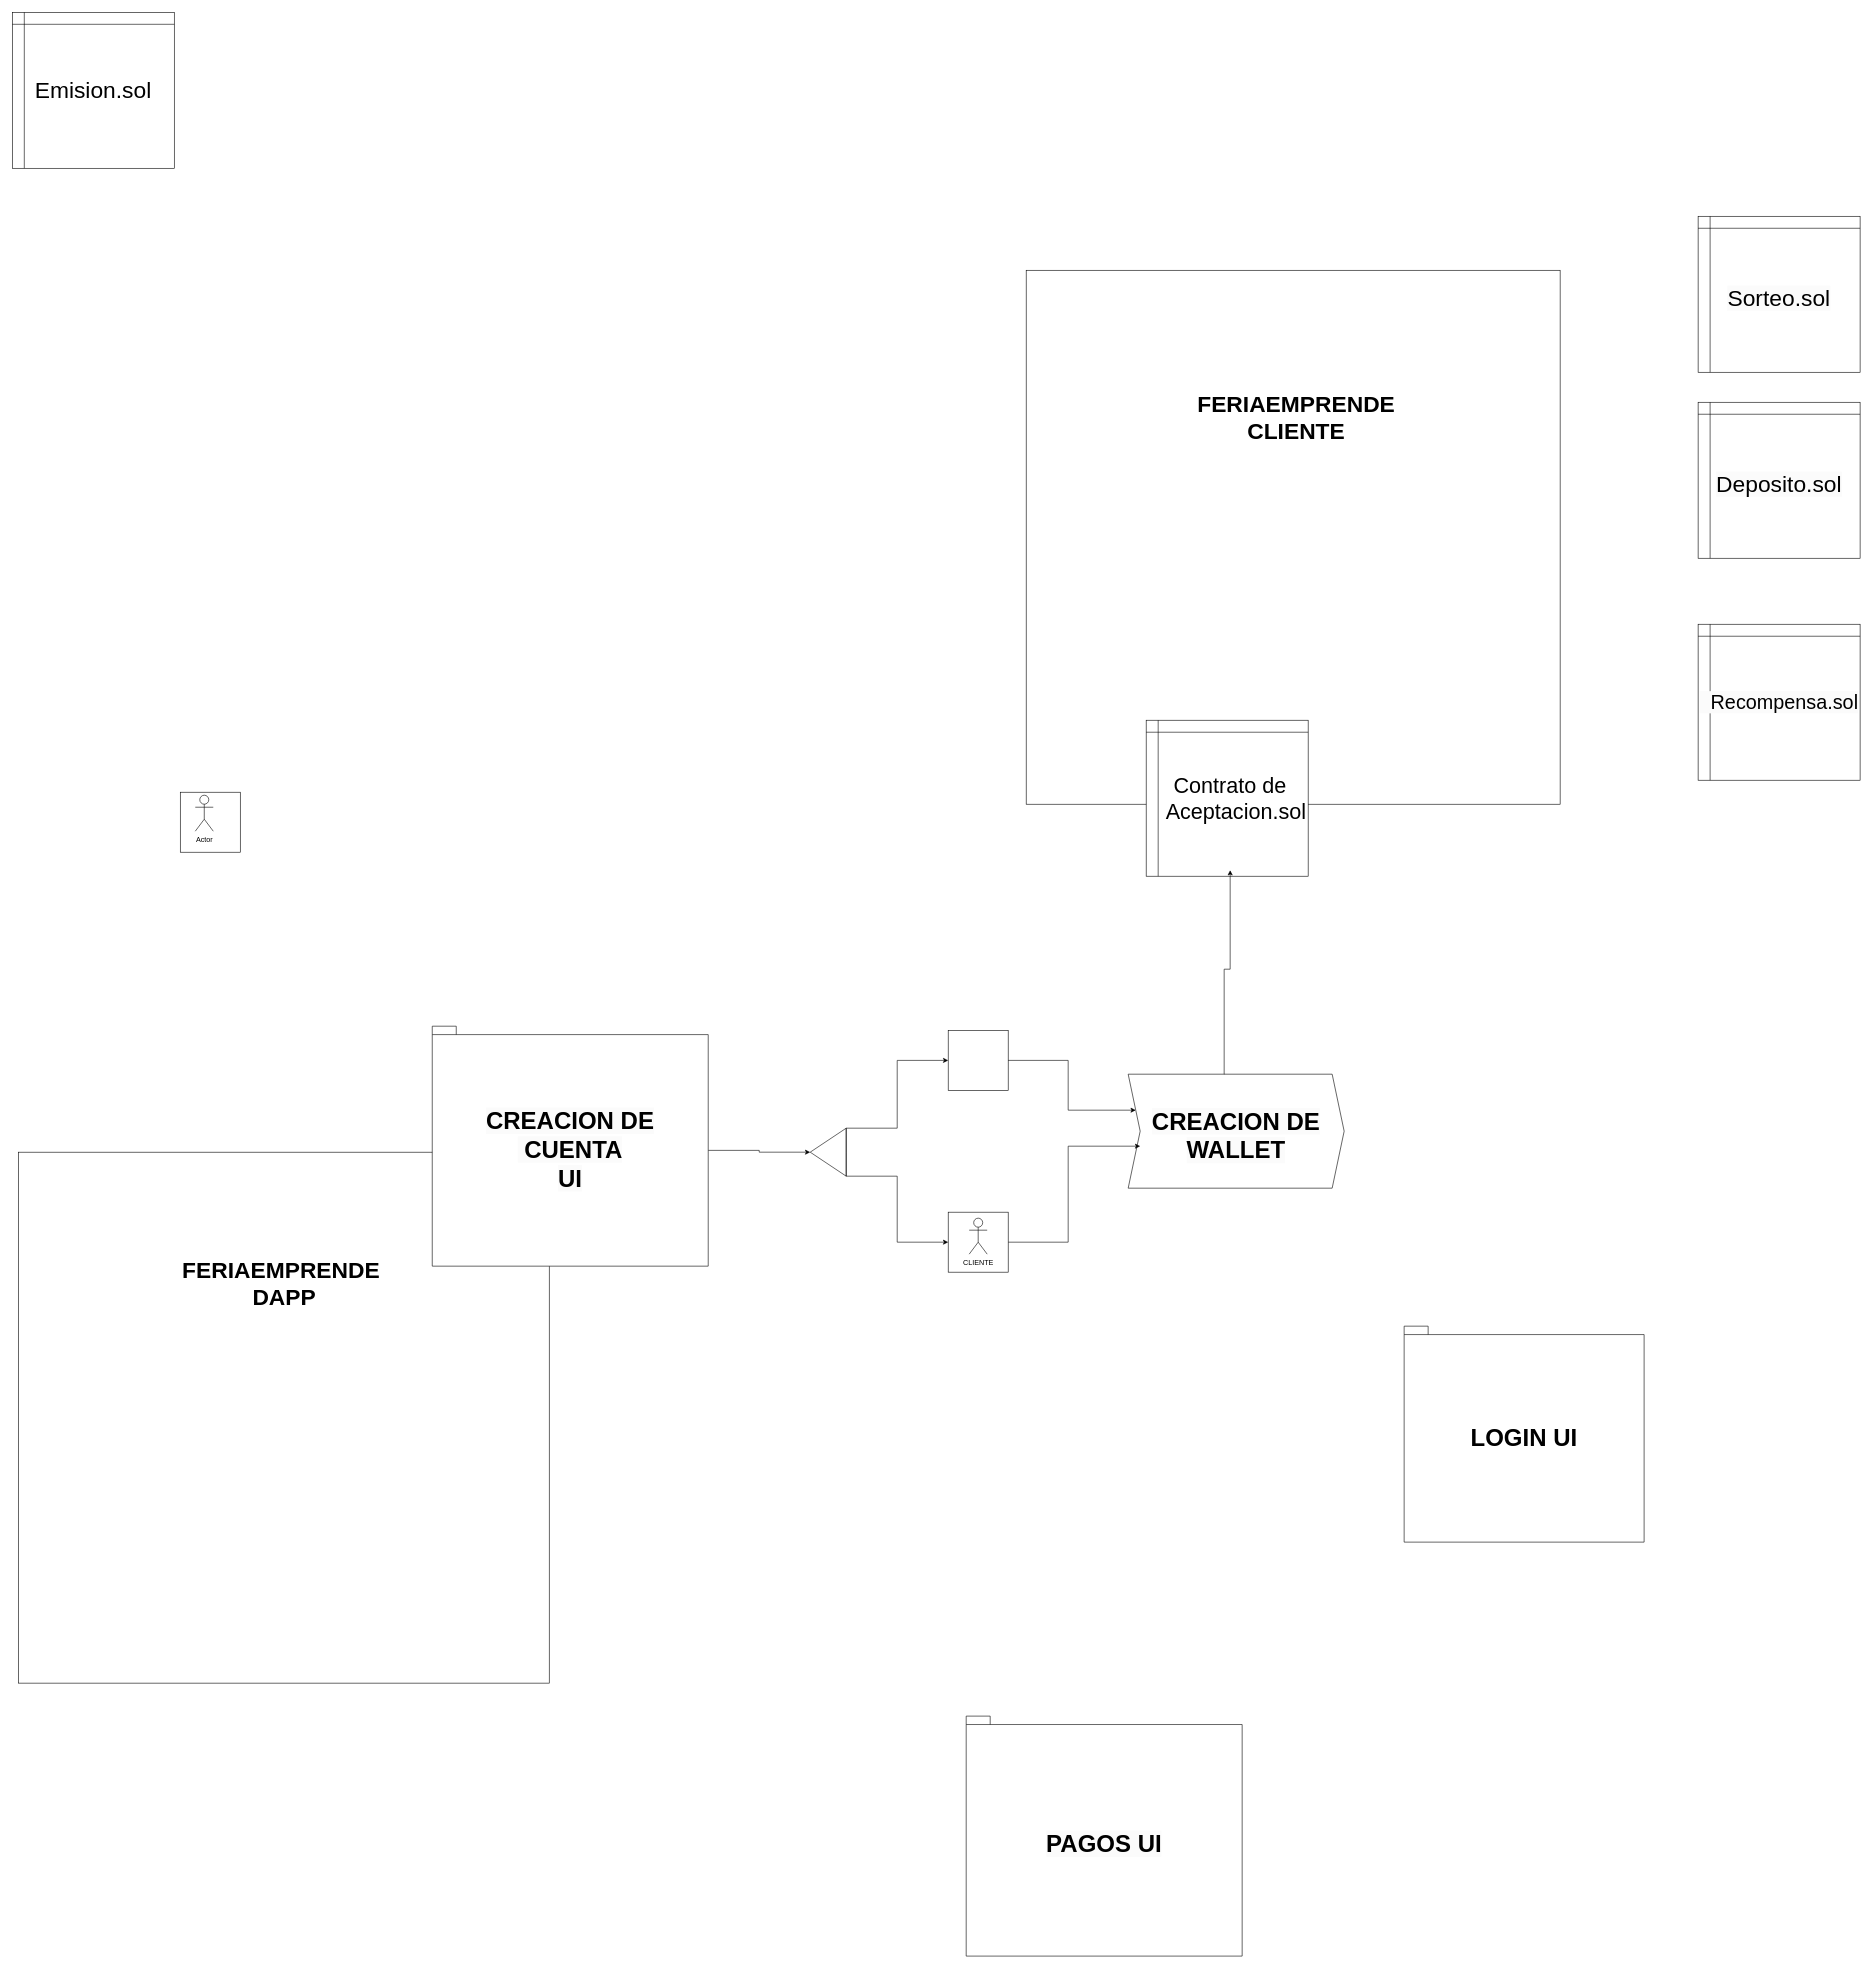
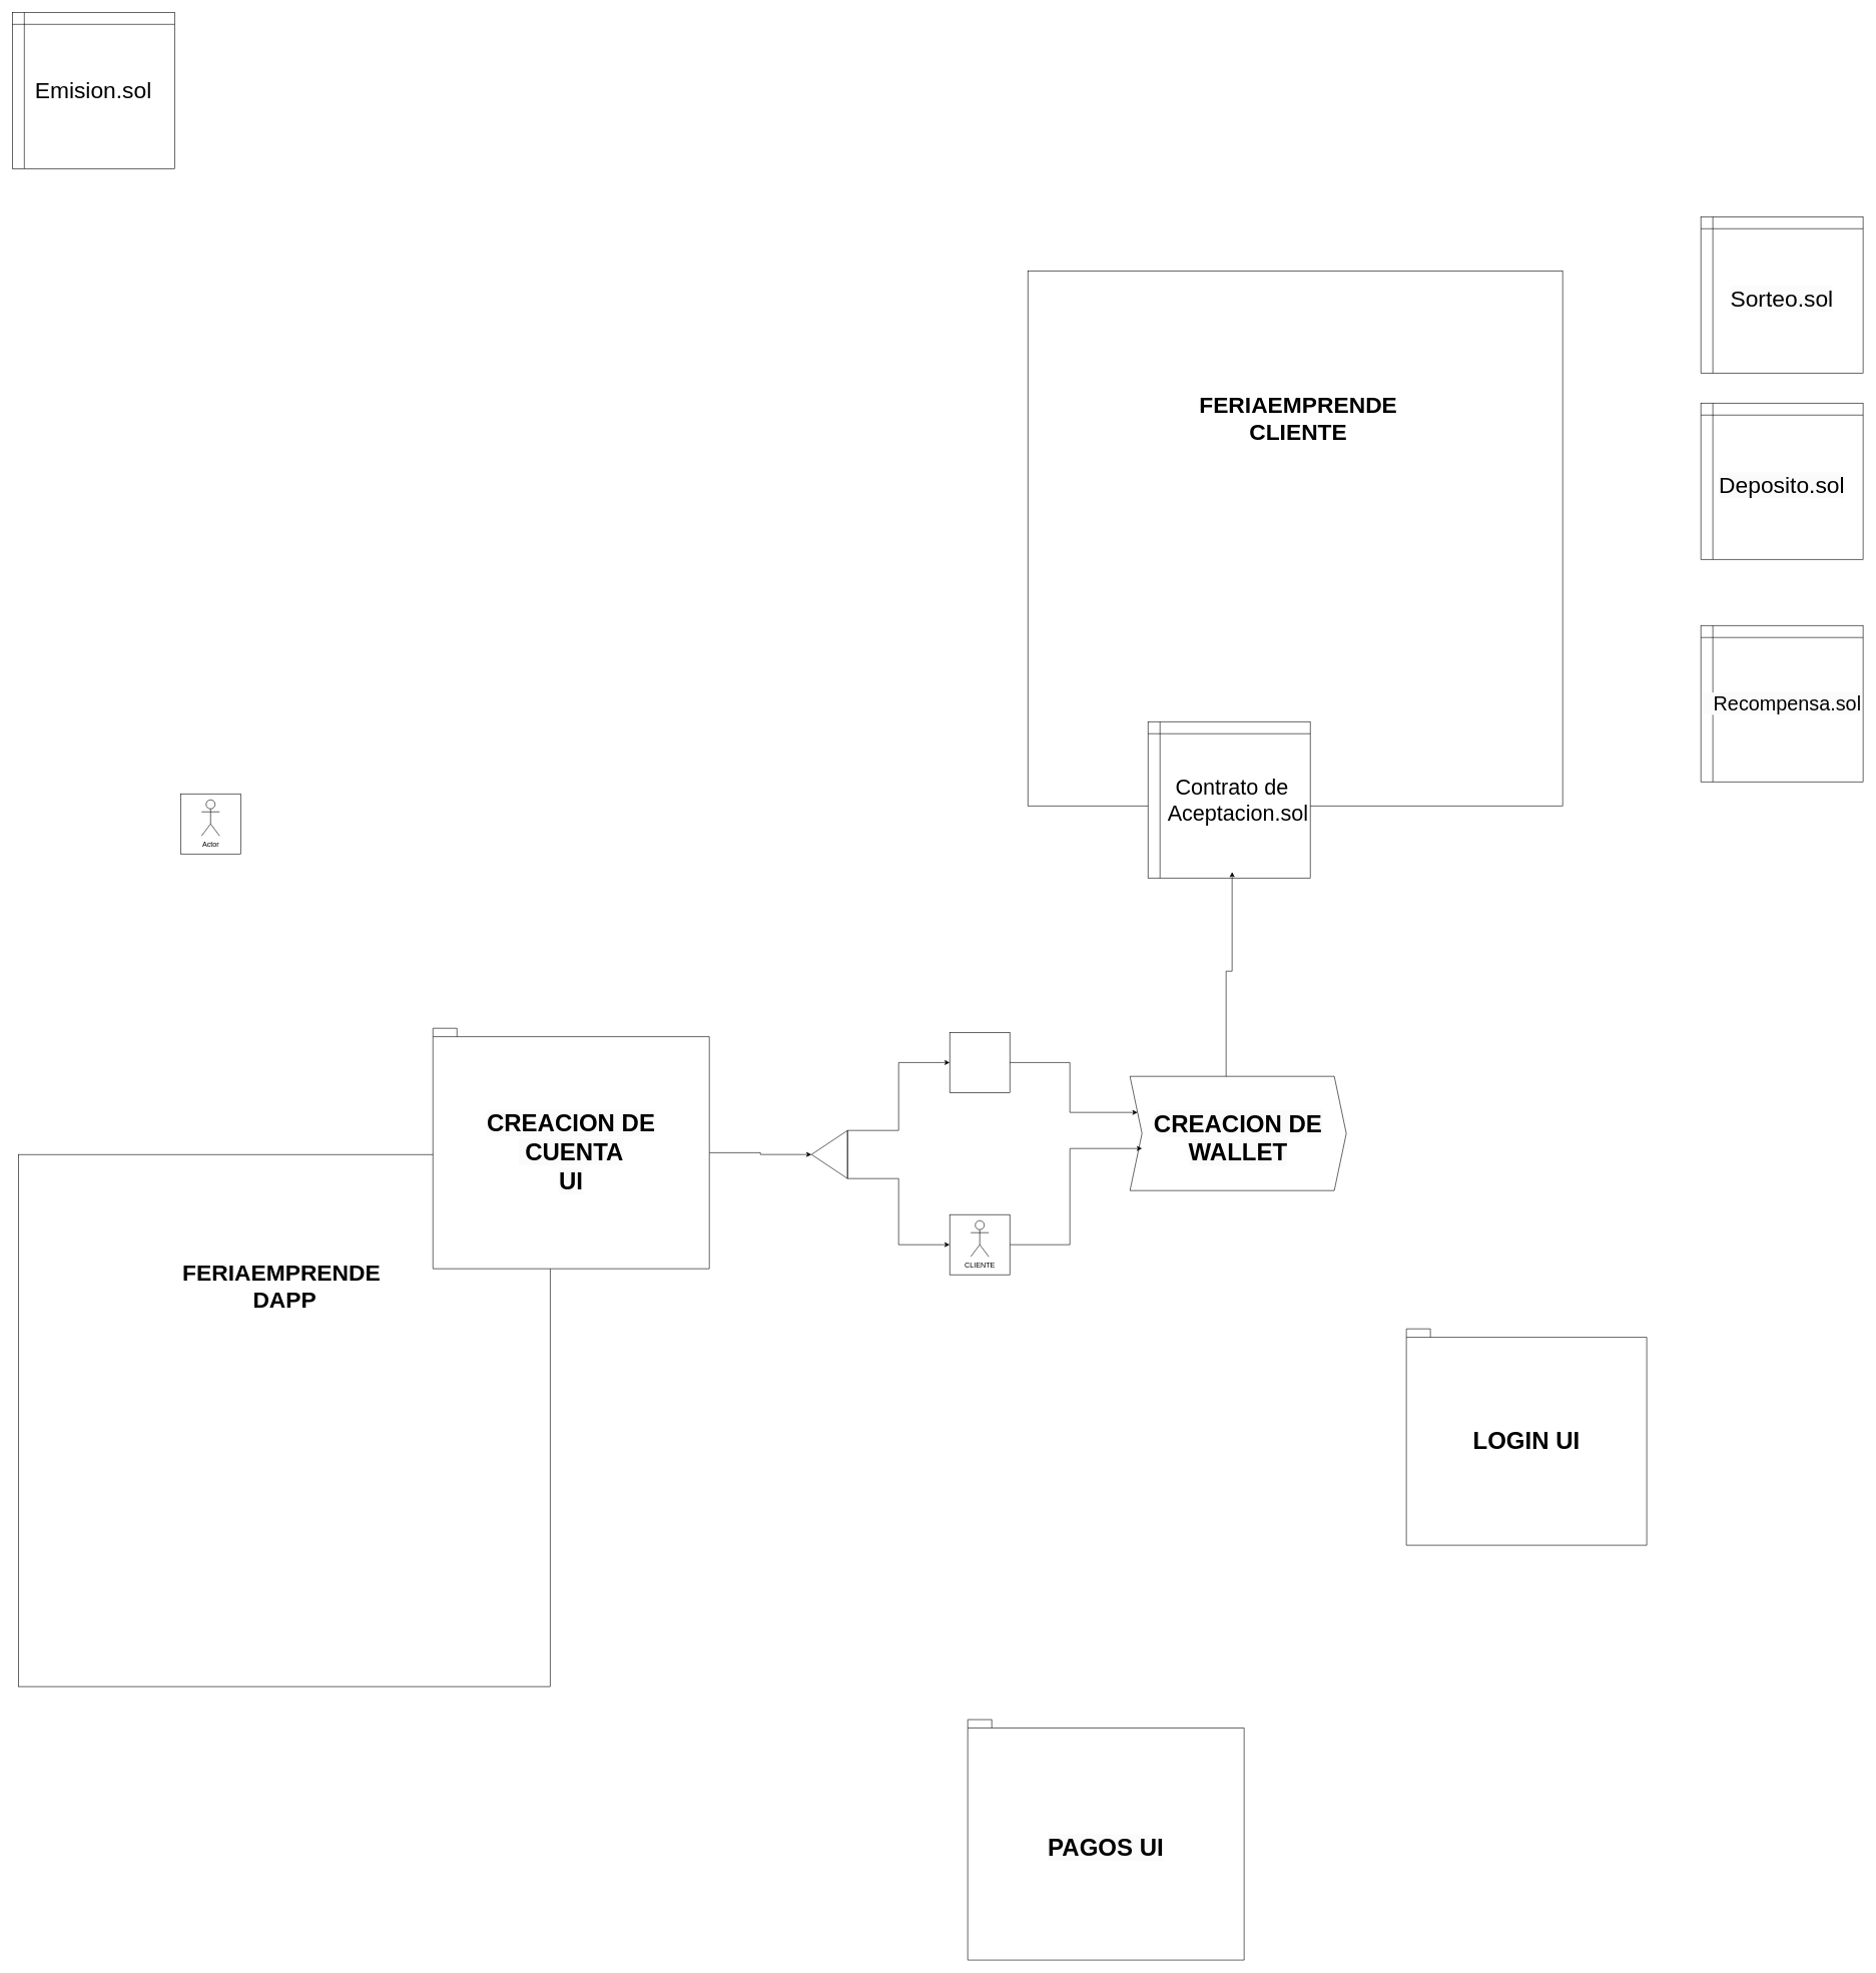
  <mxCell id="0" />
  <mxCell id="1" parent="0" />
  <mxCell id="2" value="" style="whiteSpace=wrap;html=1;aspect=fixed;" vertex="1" parent="1"><mxGeometry x="30" y="1920" width="885" height="885" as="geometry" /></mxCell>
  <mxCell id="3" value="&lt;font style=&quot;font-size: 38px;&quot;&gt;FERIAEMPRENDE&amp;nbsp;&lt;br&gt;DAPP&lt;/font&gt;" style="text;strokeColor=none;fillColor=none;html=1;fontSize=24;fontStyle=1;verticalAlign=middle;align=center;" vertex="1" parent="1"><mxGeometry x="267.5" y="2060" width="410" height="160" as="geometry" /></mxCell>
  <mxCell id="4" value="&lt;font style=&quot;font-size: 38px;&quot;&gt;Emision.sol&lt;br&gt;&lt;/font&gt;" style="shape=internalStorage;whiteSpace=wrap;html=1;backgroundOutline=1;" vertex="1" parent="1"><mxGeometry x="20" y="20" width="270" height="260" as="geometry" /></mxCell>
  <mxCell id="5" value="&lt;br&gt;&lt;span style=&quot;color: rgb(0, 0, 0); font-family: Helvetica; font-size: 38px; font-style: normal; font-variant-ligatures: normal; font-variant-caps: normal; font-weight: 400; letter-spacing: normal; orphans: 2; text-align: center; text-indent: 0px; text-transform: none; widows: 2; word-spacing: 0px; -webkit-text-stroke-width: 0px; background-color: rgb(251, 251, 251); text-decoration-thickness: initial; text-decoration-style: initial; text-decoration-color: initial; float: none; display: inline !important;&quot;&gt;Sorteo.sol&lt;/span&gt;&lt;br&gt;" style="shape=internalStorage;whiteSpace=wrap;html=1;backgroundOutline=1;" vertex="1" parent="1"><mxGeometry x="2830" y="360" width="270" height="260" as="geometry" /></mxCell>
  <mxCell id="6" value="&lt;br&gt;&lt;span style=&quot;color: rgb(0, 0, 0); font-family: Helvetica; font-size: 38px; font-style: normal; font-variant-ligatures: normal; font-variant-caps: normal; font-weight: 400; letter-spacing: normal; orphans: 2; text-align: center; text-indent: 0px; text-transform: none; widows: 2; word-spacing: 0px; -webkit-text-stroke-width: 0px; background-color: rgb(251, 251, 251); text-decoration-thickness: initial; text-decoration-style: initial; text-decoration-color: initial; float: none; display: inline !important;&quot;&gt;Deposito.sol&lt;/span&gt;&lt;br&gt;" style="shape=internalStorage;whiteSpace=wrap;html=1;backgroundOutline=1;" vertex="1" parent="1"><mxGeometry x="2830" y="670" width="270" height="260" as="geometry" /></mxCell>
  <mxCell id="7" value="&lt;font style=&quot;font-size: 33px;&quot;&gt;&lt;span style=&quot;border-color: var(--border-color); color: rgb(0, 0, 0); font-family: Helvetica; font-style: normal; font-variant-ligatures: normal; font-variant-caps: normal; font-weight: 400; letter-spacing: normal; orphans: 2; text-align: center; text-indent: 0px; text-transform: none; widows: 2; word-spacing: 0px; -webkit-text-stroke-width: 0px; text-decoration-thickness: initial; text-decoration-style: initial; text-decoration-color: initial; background-color: rgb(251, 251, 251); float: none; display: inline !important;&quot;&gt;&amp;nbsp; Recompensa.sol&lt;/span&gt;&lt;/font&gt;" style="shape=internalStorage;whiteSpace=wrap;html=1;backgroundOutline=1;" vertex="1" parent="1"><mxGeometry x="2830" y="1040" width="270" height="260" as="geometry" /></mxCell>
  <mxCell id="8" value="&lt;font style=&quot;font-size: 40px;&quot;&gt;LOGIN UI&lt;/font&gt;" style="shape=folder;fontStyle=1;spacingTop=10;tabWidth=40;tabHeight=14;tabPosition=left;html=1;whiteSpace=wrap;" vertex="1" parent="1"><mxGeometry x="2340" y="2210" width="400" height="360" as="geometry" /></mxCell>
  <mxCell id="9" style="edgeStyle=orthogonalEdgeStyle;rounded=0;orthogonalLoop=1;jettySize=auto;html=1;exitX=0;exitY=0;exitDx=460.0;exitDy=207;exitPerimeter=0;entryX=1;entryY=0.5;entryDx=0;entryDy=0;" edge="1" parent="1" source="10" target="18"><mxGeometry relative="1" as="geometry" /></mxCell>
  <mxCell id="10" value="&lt;span style=&quot;color: rgb(0, 0, 0); font-family: Helvetica; font-size: 40px; font-style: normal; font-variant-ligatures: normal; font-variant-caps: normal; font-weight: 700; letter-spacing: normal; orphans: 2; text-align: center; text-indent: 0px; text-transform: none; widows: 2; word-spacing: 0px; -webkit-text-stroke-width: 0px; background-color: rgb(251, 251, 251); text-decoration-thickness: initial; text-decoration-style: initial; text-decoration-color: initial; float: none; display: inline !important;&quot;&gt;CREACION DE&lt;br&gt;&amp;nbsp;CUENTA&lt;br&gt;UI&lt;/span&gt;" style="shape=folder;fontStyle=1;spacingTop=10;tabWidth=40;tabHeight=14;tabPosition=left;html=1;whiteSpace=wrap;" vertex="1" parent="1"><mxGeometry x="720" y="1710" width="460" height="400" as="geometry" /></mxCell>
  <mxCell id="11" value="&lt;br&gt;&lt;span style=&quot;color: rgb(0, 0, 0); font-family: Helvetica; font-size: 40px; font-style: normal; font-variant-ligatures: normal; font-variant-caps: normal; font-weight: 700; letter-spacing: normal; orphans: 2; text-align: center; text-indent: 0px; text-transform: none; widows: 2; word-spacing: 0px; -webkit-text-stroke-width: 0px; background-color: rgb(251, 251, 251); text-decoration-thickness: initial; text-decoration-style: initial; text-decoration-color: initial; float: none; display: inline !important;&quot;&gt;PAGOS UI&lt;/span&gt;&lt;br&gt;" style="shape=folder;fontStyle=1;spacingTop=10;tabWidth=40;tabHeight=14;tabPosition=left;html=1;whiteSpace=wrap;" vertex="1" parent="1"><mxGeometry x="1610" y="2860" width="460" height="400" as="geometry" /></mxCell>
  <mxCell id="12" value="" style="group" vertex="1" connectable="0" parent="1"><mxGeometry x="1710" y="450" width="890" height="1010" as="geometry" /></mxCell>
  <mxCell id="13" value="" style="whiteSpace=wrap;html=1;aspect=fixed;" vertex="1" parent="12"><mxGeometry width="890" height="890" as="geometry" /></mxCell>
  <mxCell id="14" value="&lt;font style=&quot;font-size: 38px;&quot;&gt;FERIAEMPRENDE&amp;nbsp;&lt;br&gt;CLIENTE&amp;nbsp;&lt;/font&gt;" style="text;strokeColor=none;fillColor=none;html=1;fontSize=24;fontStyle=1;verticalAlign=middle;align=center;" vertex="1" parent="12"><mxGeometry x="250" y="139.996" width="410" height="212.537" as="geometry" /></mxCell>
  <mxCell id="15" value="&lt;font style=&quot;&quot;&gt;&lt;font style=&quot;font-size: 36px;&quot;&gt;&amp;nbsp; &amp;nbsp; Contrato de&amp;nbsp; &amp;nbsp; &amp;nbsp; &amp;nbsp;Aceptacion.sol&lt;/font&gt;&lt;br&gt;&lt;/font&gt;" style="shape=internalStorage;whiteSpace=wrap;html=1;backgroundOutline=1;" vertex="1" parent="12"><mxGeometry x="200" y="750" width="270" height="260" as="geometry" /></mxCell>
  <mxCell id="16" style="edgeStyle=orthogonalEdgeStyle;rounded=0;orthogonalLoop=1;jettySize=auto;html=1;exitX=0.448;exitY=0.005;exitDx=0;exitDy=0;exitPerimeter=0;" edge="1" parent="1" source="17"><mxGeometry relative="1" as="geometry"><mxPoint x="2050" y="1450" as="targetPoint" /><mxPoint x="2040" y="1780" as="sourcePoint" /><Array as="points"><mxPoint x="2040" y="1791" /><mxPoint x="2040" y="1615" /><mxPoint x="2050" y="1615" /></Array></mxGeometry></mxCell>
  <mxCell id="17" value="&lt;br&gt;&lt;span style=&quot;color: rgb(0, 0, 0); font-family: Helvetica; font-size: 40px; font-style: normal; font-variant-ligatures: normal; font-variant-caps: normal; font-weight: 700; letter-spacing: normal; orphans: 2; text-align: center; text-indent: 0px; text-transform: none; widows: 2; word-spacing: 0px; -webkit-text-stroke-width: 0px; background-color: rgb(251, 251, 251); text-decoration-thickness: initial; text-decoration-style: initial; text-decoration-color: initial; float: none; display: inline !important;&quot;&gt;CREACION DE WALLET&lt;/span&gt;&lt;br&gt;" style="shape=step;perimeter=stepPerimeter;whiteSpace=wrap;html=1;fixedSize=1;" vertex="1" parent="1"><mxGeometry x="1880" y="1790" width="360" height="190" as="geometry" /></mxCell>
  <mxCell id="18" value="" style="triangle;whiteSpace=wrap;html=1;rotation=-180;" vertex="1" parent="1"><mxGeometry x="1350" y="1880" width="60" height="80" as="geometry" /></mxCell>
  <mxCell id="19" value="" style="group" vertex="1" connectable="0" parent="1"><mxGeometry x="1580" y="1717" width="100" height="100" as="geometry" /></mxCell>
  <mxCell id="20" value="" style="whiteSpace=wrap;html=1;aspect=fixed;" vertex="1" parent="19"><mxGeometry width="100" height="100" as="geometry" /></mxCell>
  <mxCell id="21" value="" style="group" vertex="1" connectable="0" parent="1"><mxGeometry x="300" y="1320" width="100" height="100" as="geometry" /></mxCell>
  <mxCell id="22" value="" style="whiteSpace=wrap;html=1;aspect=fixed;" vertex="1" parent="21"><mxGeometry width="100" height="100" as="geometry" /></mxCell>
- <mxCell id="23" value="Actor" style="shape=umlActor;verticalLabelPosition=bottom;verticalAlign=top;html=1;outlineConnect=0;" vertex="1" parent="21"><mxGeometry x="25" y="5" width="30" height="60" as="geometry" /></mxCell>
+ <mxCell id="23" value="Actor" style="shape=umlActor;verticalLabelPosition=bottom;verticalAlign=top;html=1;outlineConnect=0;" vertex="1" parent="21"><mxGeometry x="35" y="10" width="30" height="60" as="geometry" /></mxCell>
  <mxCell id="24" value="" style="group" vertex="1" connectable="0" parent="1"><mxGeometry x="1580" y="2020" width="100" height="100" as="geometry" /></mxCell>
  <mxCell id="25" style="edgeStyle=orthogonalEdgeStyle;rounded=0;orthogonalLoop=1;jettySize=auto;html=1;exitX=1;exitY=0.5;exitDx=0;exitDy=0;" edge="1" parent="24" source="26"><mxGeometry relative="1" as="geometry"><mxPoint x="320" y="-110" as="targetPoint" /><Array as="points"><mxPoint x="200" y="50" /><mxPoint x="200" y="-110" /></Array></mxGeometry></mxCell>
  <mxCell id="26" value="" style="whiteSpace=wrap;html=1;aspect=fixed;" vertex="1" parent="24"><mxGeometry width="100" height="100" as="geometry" /></mxCell>
  <mxCell id="27" value="CLIENTE" style="shape=umlActor;verticalLabelPosition=bottom;verticalAlign=top;html=1;outlineConnect=0;" vertex="1" parent="24"><mxGeometry x="35" y="10" width="30" height="60" as="geometry" /></mxCell>
  <mxCell id="28" style="edgeStyle=orthogonalEdgeStyle;rounded=0;orthogonalLoop=1;jettySize=auto;html=1;exitX=0;exitY=0.5;exitDx=0;exitDy=0;entryX=0;entryY=0.5;entryDx=0;entryDy=0;" edge="1" parent="1" source="18" target="26"><mxGeometry relative="1" as="geometry"><Array as="points"><mxPoint x="1410" y="1960" /><mxPoint x="1495" y="1960" /><mxPoint x="1495" y="2070" /></Array></mxGeometry></mxCell>
  <mxCell id="29" style="edgeStyle=orthogonalEdgeStyle;rounded=0;orthogonalLoop=1;jettySize=auto;html=1;exitX=0;exitY=0.5;exitDx=0;exitDy=0;entryX=0;entryY=0.5;entryDx=0;entryDy=0;" edge="1" parent="1" source="18" target="20"><mxGeometry relative="1" as="geometry"><Array as="points"><mxPoint x="1410" y="1880" /><mxPoint x="1495" y="1880" /><mxPoint x="1495" y="1767" /></Array></mxGeometry></mxCell>
  <mxCell id="30" style="edgeStyle=orthogonalEdgeStyle;rounded=0;orthogonalLoop=1;jettySize=auto;html=1;exitX=1;exitY=0.5;exitDx=0;exitDy=0;" edge="1" parent="1" source="20" target="17"><mxGeometry relative="1" as="geometry"><Array as="points"><mxPoint x="1780" y="1767" /><mxPoint x="1780" y="1850" /></Array></mxGeometry></mxCell>
